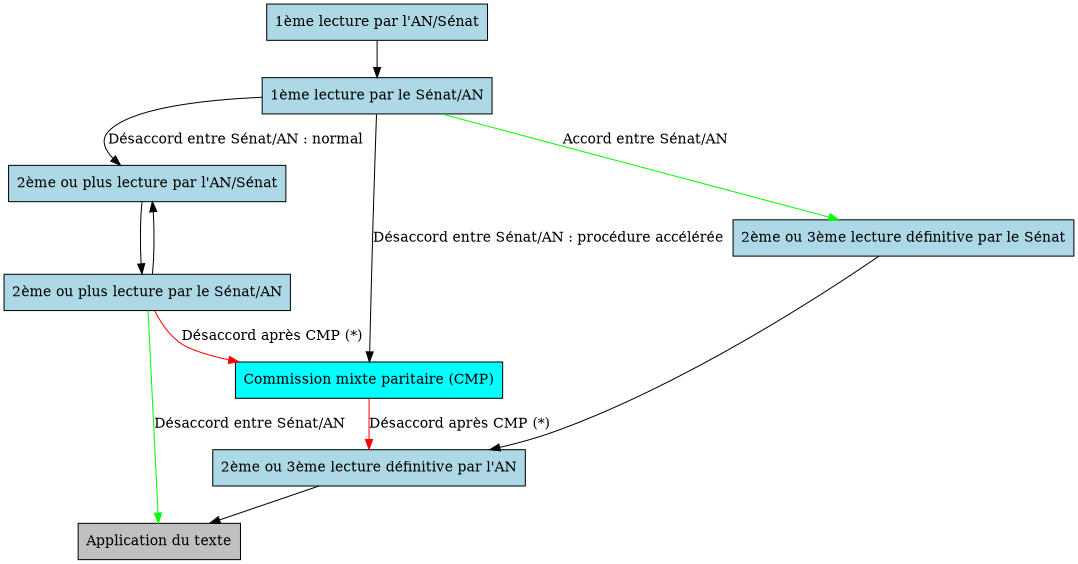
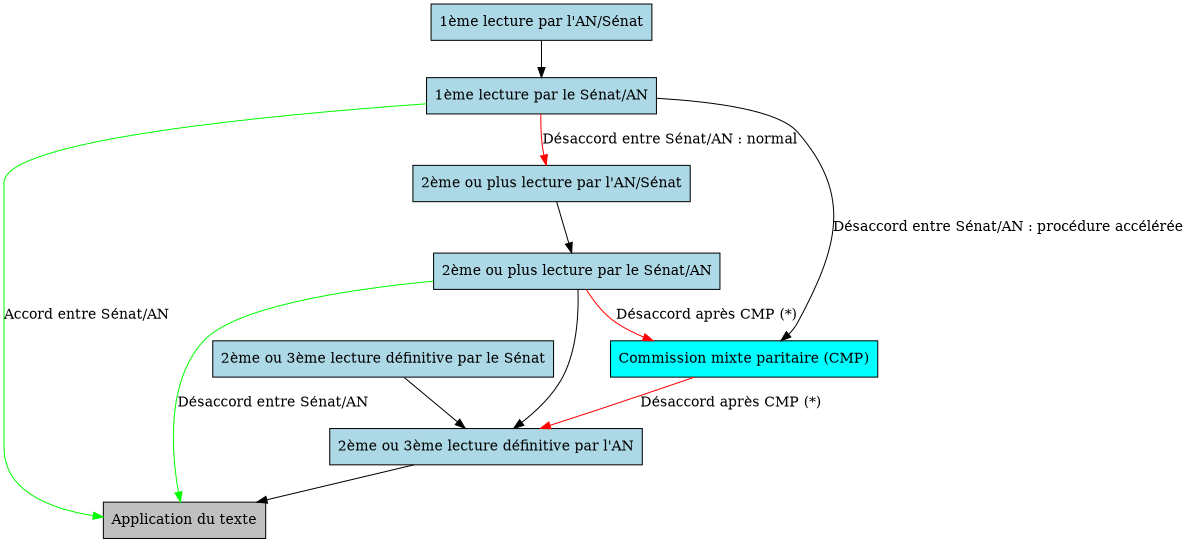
  digraph {
    node [fillcolor=lightblue shape=box style=filled]
    n1 [label="1ème lecture par l'AN/Sénat"]
    n2 [label="1ème lecture par le Sénat/AN"]
    n3 [fillcolor=grey label="Application du texte"]
    n4 [label="2ème ou plus lecture par l'AN/Sénat"]
    n5 [fillcolor=cyan label="Commission mixte paritaire (CMP)"]
    n6 [label="2ème ou plus lecture par le Sénat/AN"]
    n7 [label="2ème ou 3ème lecture définitive par l'AN"]
    n8 [label="2ème ou 3ème lecture définitive par le Sénat"]
    n1 -> n2
-   n2 -> n8 [color=green label="Accord entre Sénat/AN"]
-   n2 -> n4 [color=black label="Désaccord entre Sénat/AN : normal"]
+   n2 -> n3 [color=green label="Accord entre Sénat/AN"]
+   n2 -> n4 [color=red label="Désaccord entre Sénat/AN : normal"]
    n2 -> n5 [color=black label="Désaccord entre Sénat/AN : procédure accélérée"]
    n4 -> n6
    n5 -> n7 [color=red label="Désaccord après CMP (*)"]
    n6 -> n3 [color=green label="Désaccord entre Sénat/AN"]
-   n6 -> n4
+   n6 -> n7
    n6 -> n5 [color=red label="Désaccord après CMP (*)"]
    n7 -> n3
    n8 -> n7
  }
